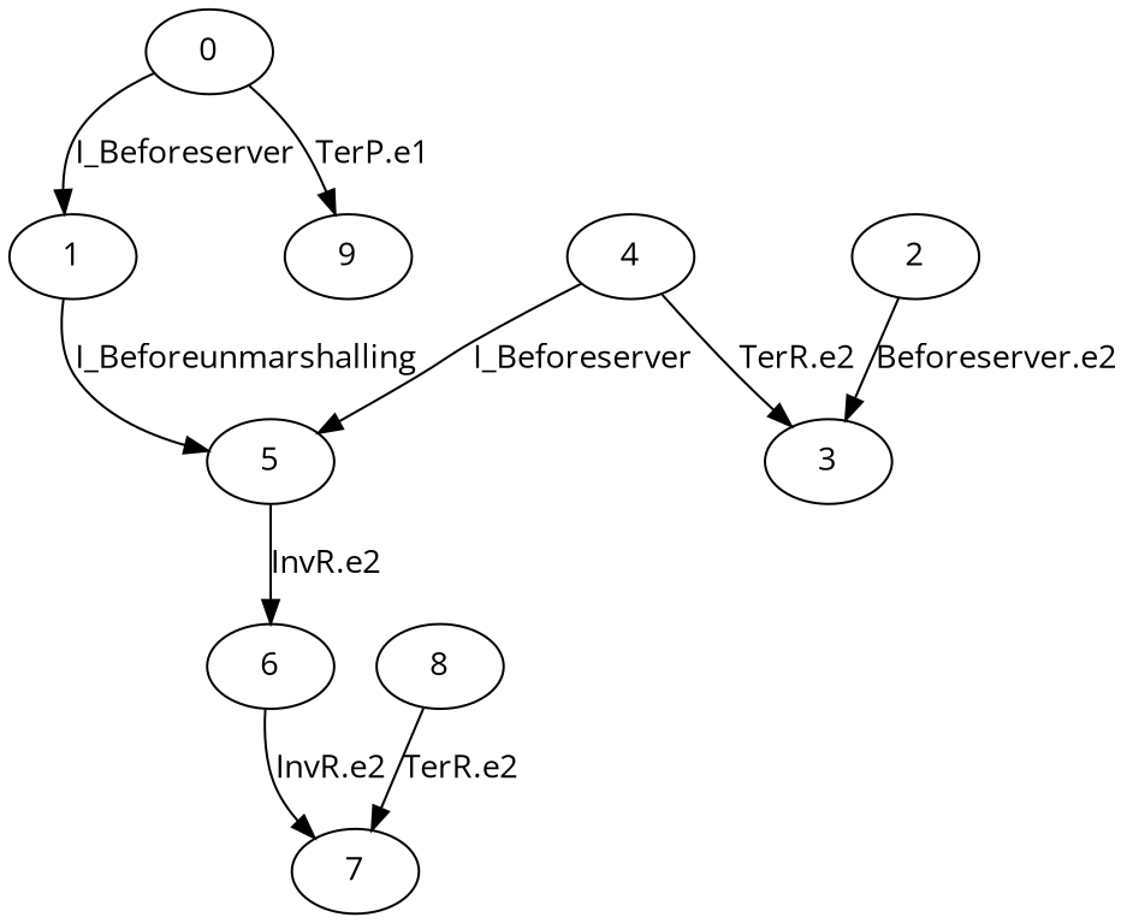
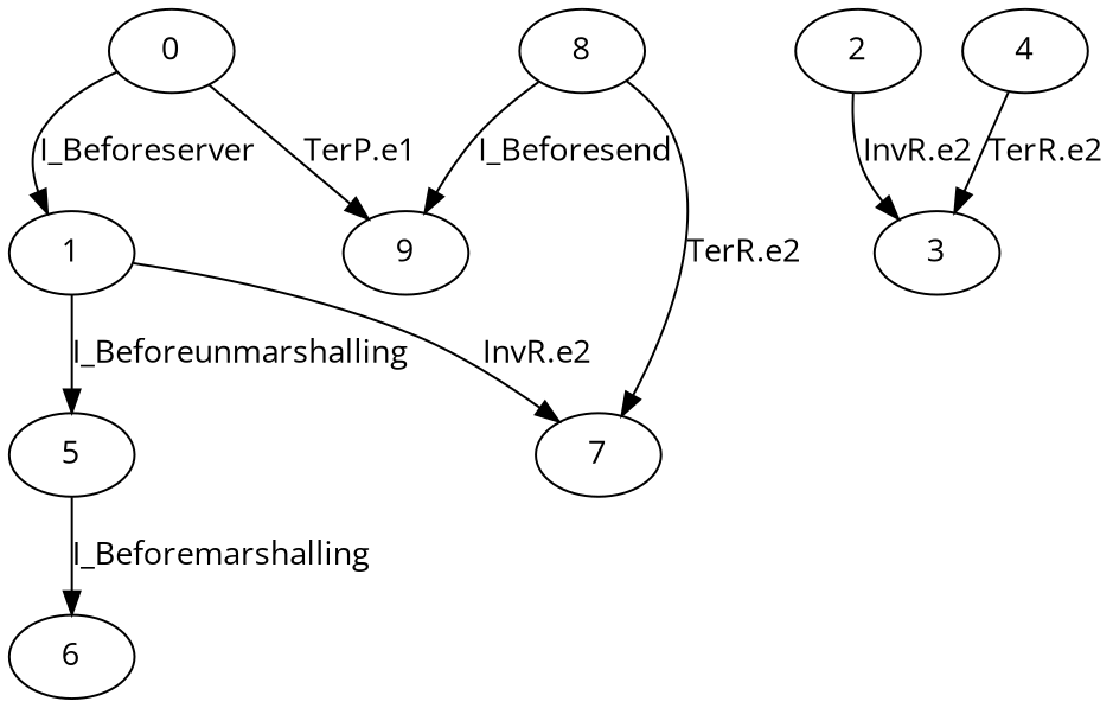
  digraph {
    fontname="Open Sans"
    node [fontname="Open Sans"]
    edge [fontname="Open Sans"]
    0
    1
    9
    5
    2
    3
    4
    6
    7
    8
    0 -> 1 [label=I_Beforeserver]
    0 -> 9 [label="TerP.e1"]
    1 -> 5 [label=I_Beforeunmarshalling]
-   5 -> 6 [label="InvR.e2"]
-   2 -> 3 [label="Beforeserver.e2"]
-   4 -> 5 [label=I_Beforeserver]
+   5 -> 6 [label=I_Beforemarshalling]
+   2 -> 3 [label="InvR.e2"]
    4 -> 3 [label="TerR.e2"]
-   6 -> 7 [label="InvR.e2"]
+   1 -> 7 [label="InvR.e2"]
+   8 -> 9 [label=I_Beforesend]
    8 -> 7 [label="TerR.e2"]
  }
